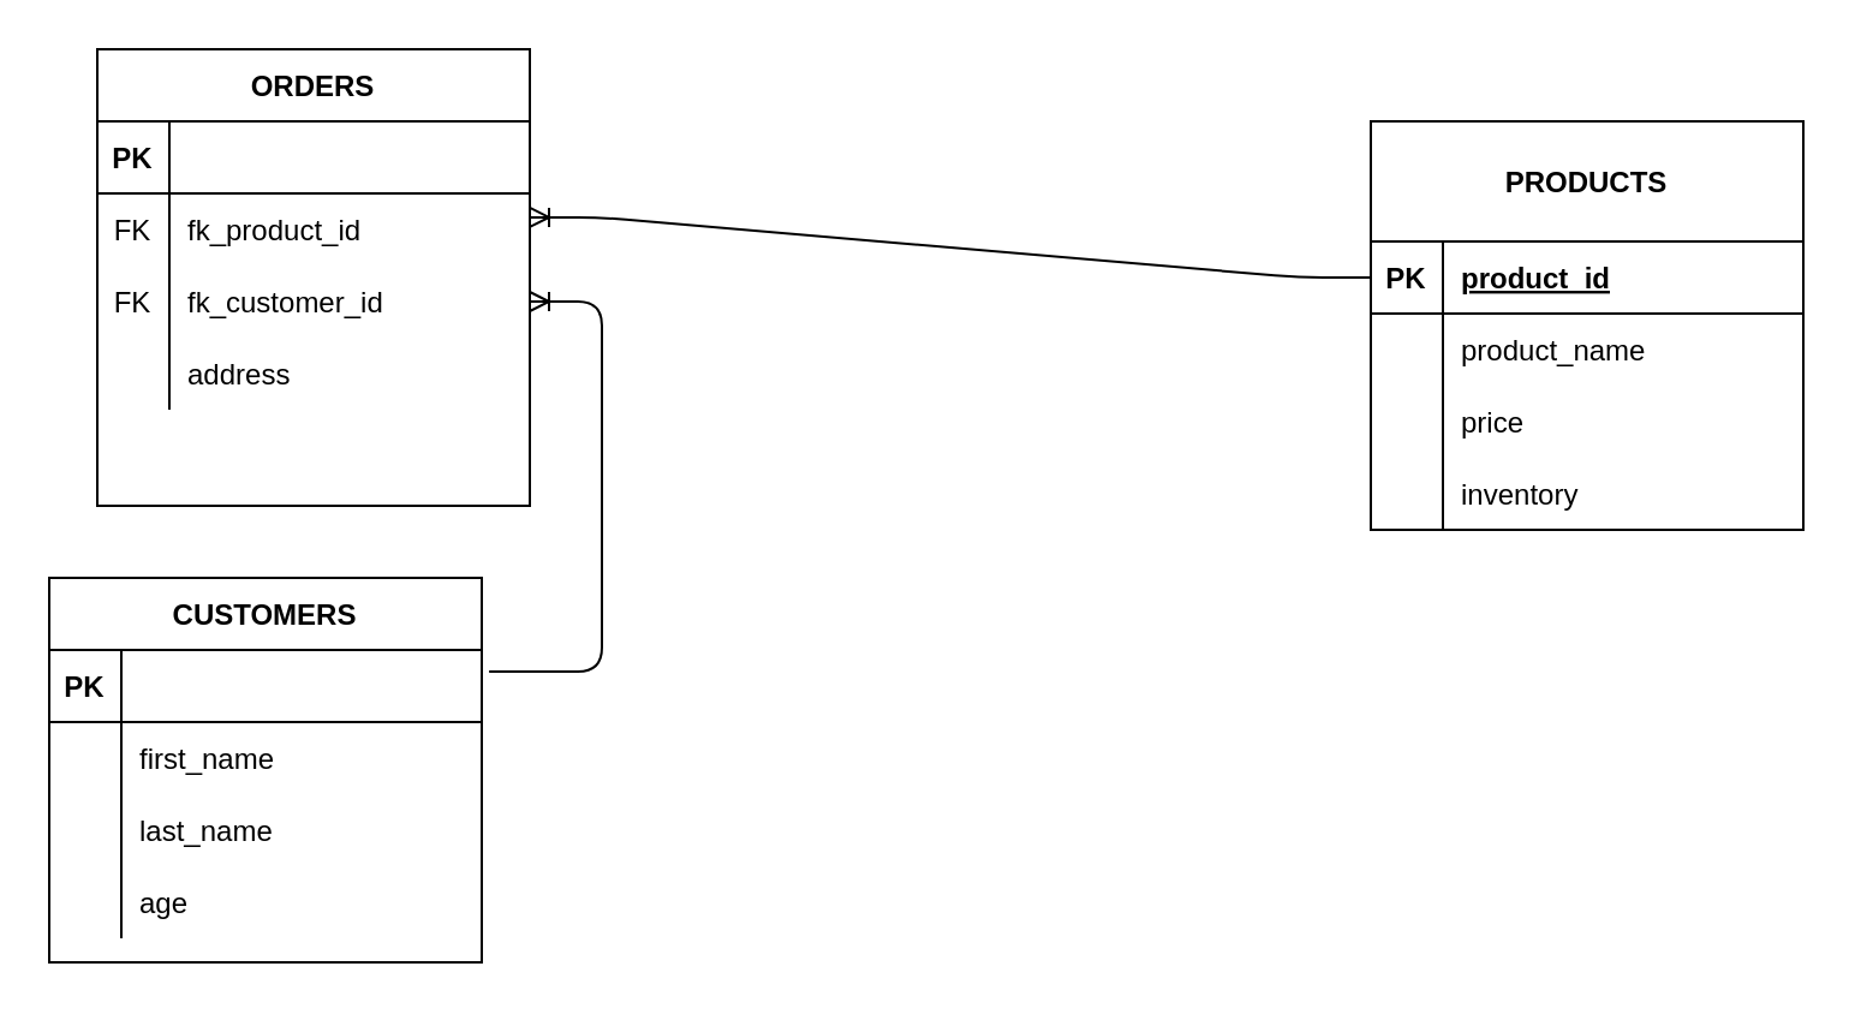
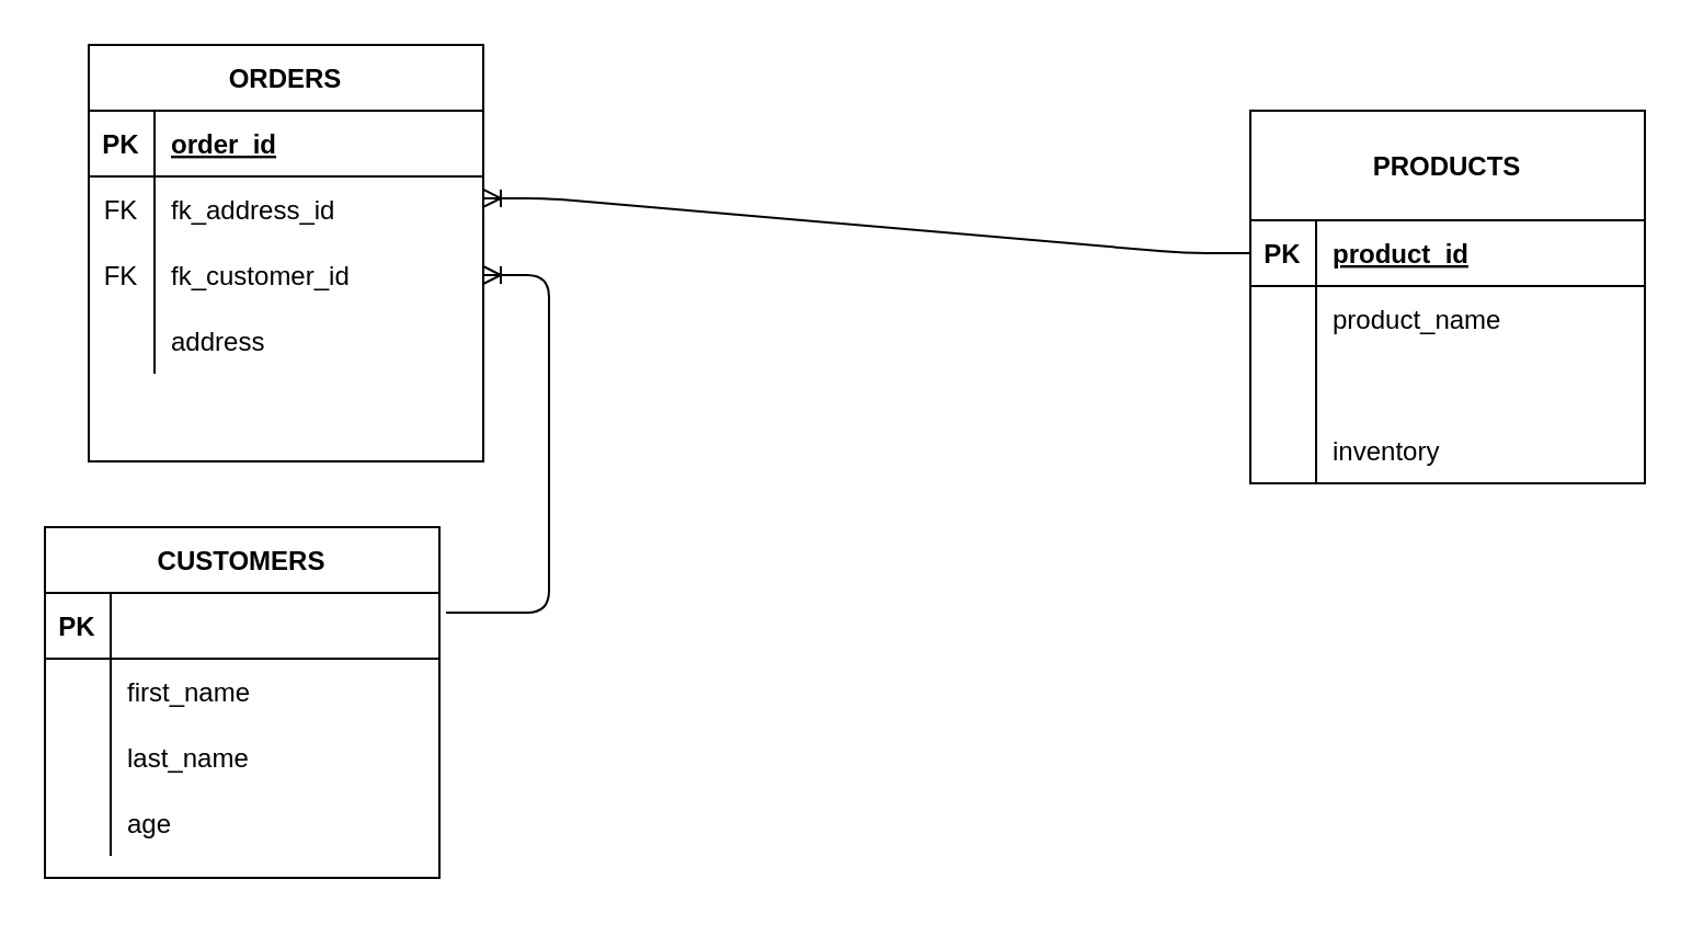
  <mxCell id="0" />
  <mxCell id="1" parent="0" />
  <mxCell id="2" value="ORDERS" style="shape=table;startSize=30;container=1;collapsible=1;childLayout=tableLayout;fixedRows=1;rowLines=0;fontStyle=1;align=center;resizeLast=1;" parent="1" vertex="1"><mxGeometry x="40" y="20" width="180" height="190" as="geometry" /></mxCell>
  <mxCell id="3" value="" style="shape=partialRectangle;collapsible=0;dropTarget=0;pointerEvents=0;fillColor=none;top=0;left=0;bottom=1;right=0;points=[[0,0.5],[1,0.5]];portConstraint=eastwest;" parent="2" vertex="1"><mxGeometry y="30" width="180" height="30" as="geometry" /></mxCell>
  <mxCell id="4" value="PK" style="shape=partialRectangle;connectable=0;fillColor=none;top=0;left=0;bottom=0;right=0;fontStyle=1;overflow=hidden;" parent="3" vertex="1"><mxGeometry width="30" height="30" as="geometry" /></mxCell>
+ <mxCell id="5" value="order_id" style="shape=partialRectangle;connectable=0;fillColor=none;top=0;left=0;bottom=0;right=0;align=left;spacingLeft=6;fontStyle=5;overflow=hidden;" parent="3" vertex="1"><mxGeometry x="30" width="150" height="30" as="geometry" /></mxCell>
  <mxCell id="6" value="" style="shape=partialRectangle;collapsible=0;dropTarget=0;pointerEvents=0;fillColor=none;top=0;left=0;bottom=0;right=0;points=[[0,0.5],[1,0.5]];portConstraint=eastwest;" parent="2" vertex="1"><mxGeometry y="60" width="180" height="30" as="geometry" /></mxCell>
  <mxCell id="7" value="FK" style="shape=partialRectangle;connectable=0;fillColor=none;top=0;left=0;bottom=0;right=0;editable=1;overflow=hidden;" parent="6" vertex="1"><mxGeometry width="30" height="30" as="geometry" /></mxCell>
- <mxCell id="8" value="fk_product_id" style="shape=partialRectangle;connectable=0;fillColor=none;top=0;left=0;bottom=0;right=0;align=left;spacingLeft=6;overflow=hidden;" parent="6" vertex="1"><mxGeometry x="30" width="150" height="30" as="geometry" /></mxCell>
+ <mxCell id="8" value="fk_address_id" style="shape=partialRectangle;connectable=0;fillColor=none;top=0;left=0;bottom=0;right=0;align=left;spacingLeft=6;overflow=hidden;" parent="6" vertex="1"><mxGeometry x="30" width="150" height="30" as="geometry" /></mxCell>
  <mxCell id="9" value="" style="shape=partialRectangle;collapsible=0;dropTarget=0;pointerEvents=0;fillColor=none;top=0;left=0;bottom=0;right=0;points=[[0,0.5],[1,0.5]];portConstraint=eastwest;" parent="2" vertex="1"><mxGeometry y="90" width="180" height="30" as="geometry" /></mxCell>
  <mxCell id="10" value="FK" style="shape=partialRectangle;connectable=0;fillColor=none;top=0;left=0;bottom=0;right=0;editable=1;overflow=hidden;" parent="9" vertex="1"><mxGeometry width="30" height="30" as="geometry" /></mxCell>
  <mxCell id="11" value="fk_customer_id" style="shape=partialRectangle;connectable=0;fillColor=none;top=0;left=0;bottom=0;right=0;align=left;spacingLeft=6;overflow=hidden;" parent="9" vertex="1"><mxGeometry x="30" width="150" height="30" as="geometry" /></mxCell>
  <mxCell id="12" value="" style="shape=partialRectangle;collapsible=0;dropTarget=0;pointerEvents=0;fillColor=none;top=0;left=0;bottom=0;right=0;points=[[0,0.5],[1,0.5]];portConstraint=eastwest;" parent="2" vertex="1"><mxGeometry y="120" width="180" height="30" as="geometry" /></mxCell>
  <mxCell id="13" value="" style="shape=partialRectangle;connectable=0;fillColor=none;top=0;left=0;bottom=0;right=0;editable=1;overflow=hidden;" parent="12" vertex="1"><mxGeometry width="30" height="30" as="geometry" /></mxCell>
  <mxCell id="14" value="address" style="shape=partialRectangle;connectable=0;fillColor=none;top=0;left=0;bottom=0;right=0;align=left;spacingLeft=6;overflow=hidden;" parent="12" vertex="1"><mxGeometry x="30" width="150" height="30" as="geometry" /></mxCell>
  <mxCell id="15" value="CUSTOMERS" style="shape=table;startSize=30;container=1;collapsible=1;childLayout=tableLayout;fixedRows=1;rowLines=0;fontStyle=1;align=center;resizeLast=1;" parent="1" vertex="1"><mxGeometry x="20" y="240" width="180" height="160" as="geometry" /></mxCell>
  <mxCell id="16" value="" style="shape=partialRectangle;collapsible=0;dropTarget=0;pointerEvents=0;fillColor=none;top=0;left=0;bottom=1;right=0;points=[[0,0.5],[1,0.5]];portConstraint=eastwest;" parent="15" vertex="1"><mxGeometry y="30" width="180" height="30" as="geometry" /></mxCell>
  <mxCell id="17" value="PK" style="shape=partialRectangle;connectable=0;fillColor=none;top=0;left=0;bottom=0;right=0;fontStyle=1;overflow=hidden;" parent="16" vertex="1"><mxGeometry width="30" height="30" as="geometry" /></mxCell>
  <mxCell id="18" value="" style="shape=partialRectangle;collapsible=0;dropTarget=0;pointerEvents=0;fillColor=none;top=0;left=0;bottom=0;right=0;points=[[0,0.5],[1,0.5]];portConstraint=eastwest;" parent="15" vertex="1"><mxGeometry y="60" width="180" height="30" as="geometry" /></mxCell>
  <mxCell id="19" value="" style="shape=partialRectangle;connectable=0;fillColor=none;top=0;left=0;bottom=0;right=0;editable=1;overflow=hidden;" parent="18" vertex="1"><mxGeometry width="30" height="30" as="geometry" /></mxCell>
  <mxCell id="20" value="first_name" style="shape=partialRectangle;connectable=0;fillColor=none;top=0;left=0;bottom=0;right=0;align=left;spacingLeft=6;overflow=hidden;" parent="18" vertex="1"><mxGeometry x="30" width="150" height="30" as="geometry" /></mxCell>
  <mxCell id="21" value="" style="shape=partialRectangle;collapsible=0;dropTarget=0;pointerEvents=0;fillColor=none;top=0;left=0;bottom=0;right=0;points=[[0,0.5],[1,0.5]];portConstraint=eastwest;" parent="15" vertex="1"><mxGeometry y="90" width="180" height="30" as="geometry" /></mxCell>
  <mxCell id="22" value="" style="shape=partialRectangle;connectable=0;fillColor=none;top=0;left=0;bottom=0;right=0;editable=1;overflow=hidden;" parent="21" vertex="1"><mxGeometry width="30" height="30" as="geometry" /></mxCell>
  <mxCell id="23" value="last_name" style="shape=partialRectangle;connectable=0;fillColor=none;top=0;left=0;bottom=0;right=0;align=left;spacingLeft=6;overflow=hidden;" parent="21" vertex="1"><mxGeometry x="30" width="150" height="30" as="geometry" /></mxCell>
  <mxCell id="24" value="" style="shape=partialRectangle;collapsible=0;dropTarget=0;pointerEvents=0;fillColor=none;top=0;left=0;bottom=0;right=0;points=[[0,0.5],[1,0.5]];portConstraint=eastwest;" parent="15" vertex="1"><mxGeometry y="120" width="180" height="30" as="geometry" /></mxCell>
  <mxCell id="25" value="" style="shape=partialRectangle;connectable=0;fillColor=none;top=0;left=0;bottom=0;right=0;editable=1;overflow=hidden;" parent="24" vertex="1"><mxGeometry width="30" height="30" as="geometry" /></mxCell>
  <mxCell id="26" value="age" style="shape=partialRectangle;connectable=0;fillColor=none;top=0;left=0;bottom=0;right=0;align=left;spacingLeft=6;overflow=hidden;" parent="24" vertex="1"><mxGeometry x="30" width="150" height="30" as="geometry" /></mxCell>
  <mxCell id="27" value="" style="edgeStyle=entityRelationEdgeStyle;fontSize=12;html=1;endArrow=ERoneToMany;exitX=1.017;exitY=0.3;exitDx=0;exitDy=0;exitPerimeter=0;" edge="1" parent="1" source="16" target="9"><mxGeometry width="100" height="100" relative="1" as="geometry"><mxPoint x="490" y="180" as="sourcePoint" /><mxPoint x="590" y="80" as="targetPoint" /></mxGeometry></mxCell>
  <mxCell id="28" value="PRODUCTS" style="shape=table;startSize=50;container=1;collapsible=1;childLayout=tableLayout;fixedRows=1;rowLines=0;fontStyle=1;align=center;resizeLast=1;" vertex="1" parent="1"><mxGeometry x="570" y="50" width="180" height="170" as="geometry" /></mxCell>
  <mxCell id="29" value="" style="shape=partialRectangle;collapsible=0;dropTarget=0;pointerEvents=0;fillColor=none;top=0;left=0;bottom=1;right=0;points=[[0,0.5],[1,0.5]];portConstraint=eastwest;" vertex="1" parent="28"><mxGeometry y="50" width="180" height="30" as="geometry" /></mxCell>
  <mxCell id="30" value="PK" style="shape=partialRectangle;connectable=0;fillColor=none;top=0;left=0;bottom=0;right=0;fontStyle=1;overflow=hidden;" vertex="1" parent="29"><mxGeometry width="30" height="30" as="geometry" /></mxCell>
  <mxCell id="31" value="product_id" style="shape=partialRectangle;connectable=0;fillColor=none;top=0;left=0;bottom=0;right=0;align=left;spacingLeft=6;fontStyle=5;overflow=hidden;" vertex="1" parent="29"><mxGeometry x="30" width="150" height="30" as="geometry" /></mxCell>
  <mxCell id="32" value="" style="shape=partialRectangle;collapsible=0;dropTarget=0;pointerEvents=0;fillColor=none;top=0;left=0;bottom=0;right=0;points=[[0,0.5],[1,0.5]];portConstraint=eastwest;" vertex="1" parent="28"><mxGeometry y="80" width="180" height="30" as="geometry" /></mxCell>
  <mxCell id="33" value="" style="shape=partialRectangle;connectable=0;fillColor=none;top=0;left=0;bottom=0;right=0;editable=1;overflow=hidden;" vertex="1" parent="32"><mxGeometry width="30" height="30" as="geometry" /></mxCell>
  <mxCell id="34" value="product_name" style="shape=partialRectangle;connectable=0;fillColor=none;top=0;left=0;bottom=0;right=0;align=left;spacingLeft=6;overflow=hidden;" vertex="1" parent="32"><mxGeometry x="30" width="150" height="30" as="geometry" /></mxCell>
  <mxCell id="35" value="" style="shape=partialRectangle;collapsible=0;dropTarget=0;pointerEvents=0;fillColor=none;top=0;left=0;bottom=0;right=0;points=[[0,0.5],[1,0.5]];portConstraint=eastwest;" vertex="1" parent="28"><mxGeometry y="110" width="180" height="30" as="geometry" /></mxCell>
  <mxCell id="36" value="" style="shape=partialRectangle;connectable=0;fillColor=none;top=0;left=0;bottom=0;right=0;editable=1;overflow=hidden;" vertex="1" parent="35"><mxGeometry width="30" height="30" as="geometry" /></mxCell>
- <mxCell id="37" value="price" style="shape=partialRectangle;connectable=0;fillColor=none;top=0;left=0;bottom=0;right=0;align=left;spacingLeft=6;overflow=hidden;" vertex="1" parent="35"><mxGeometry x="30" width="150" height="30" as="geometry" /></mxCell>
  <mxCell id="38" value="" style="shape=partialRectangle;collapsible=0;dropTarget=0;pointerEvents=0;fillColor=none;top=0;left=0;bottom=0;right=0;points=[[0,0.5],[1,0.5]];portConstraint=eastwest;" vertex="1" parent="28"><mxGeometry y="140" width="180" height="30" as="geometry" /></mxCell>
  <mxCell id="39" value="" style="shape=partialRectangle;connectable=0;fillColor=none;top=0;left=0;bottom=0;right=0;editable=1;overflow=hidden;" vertex="1" parent="38"><mxGeometry width="30" height="30" as="geometry" /></mxCell>
  <mxCell id="40" value="inventory" style="shape=partialRectangle;connectable=0;fillColor=none;top=0;left=0;bottom=0;right=0;align=left;spacingLeft=6;overflow=hidden;" vertex="1" parent="38"><mxGeometry x="30" width="150" height="30" as="geometry" /></mxCell>
  <mxCell id="41" value="" style="edgeStyle=entityRelationEdgeStyle;fontSize=12;html=1;endArrow=ERoneToMany;entryX=1;entryY=0.333;entryDx=0;entryDy=0;entryPerimeter=0;" edge="1" parent="1" source="29" target="6"><mxGeometry width="100" height="100" relative="1" as="geometry"><mxPoint x="330" y="280" as="sourcePoint" /><mxPoint x="260" y="90" as="targetPoint" /></mxGeometry></mxCell>
